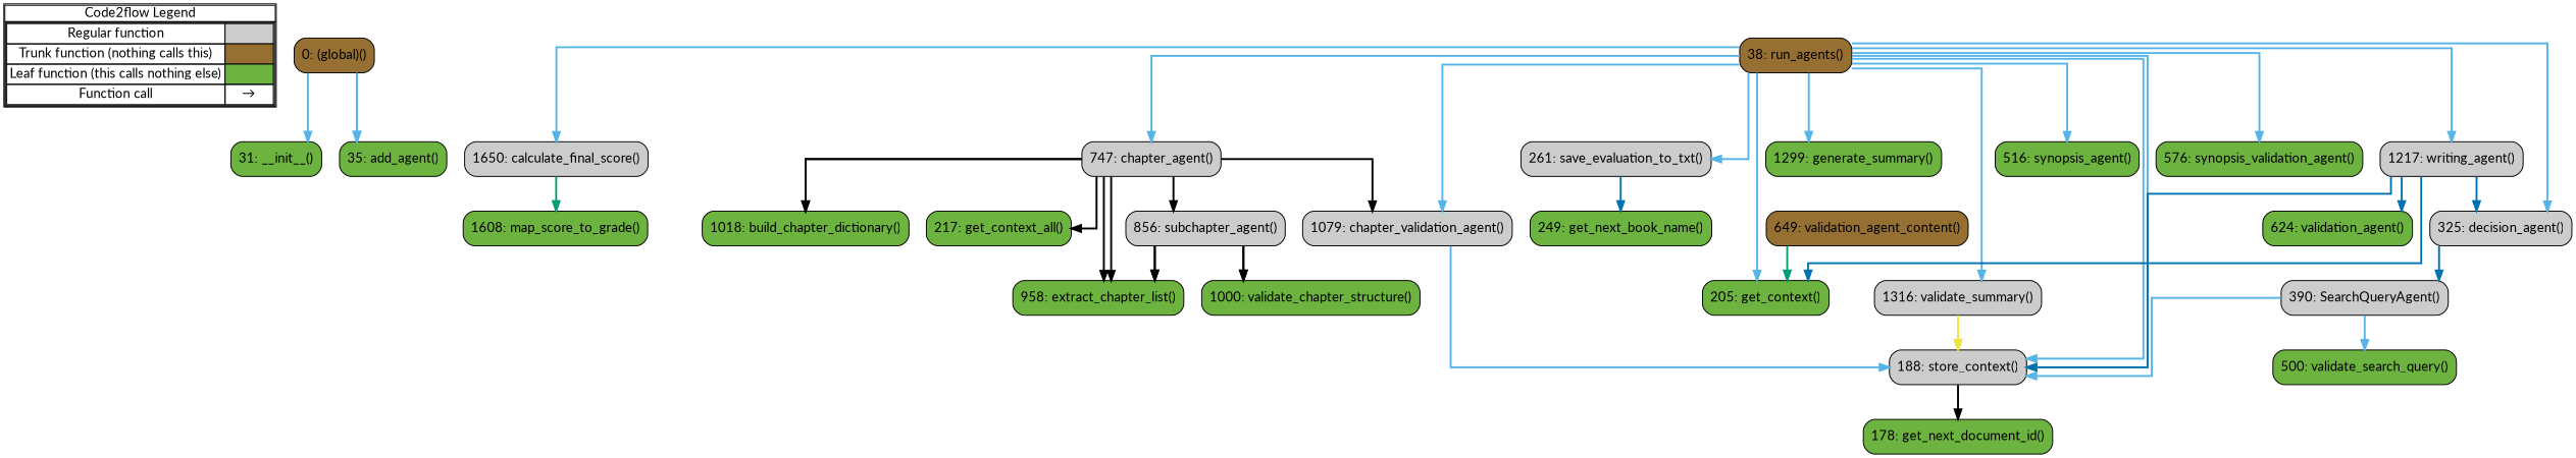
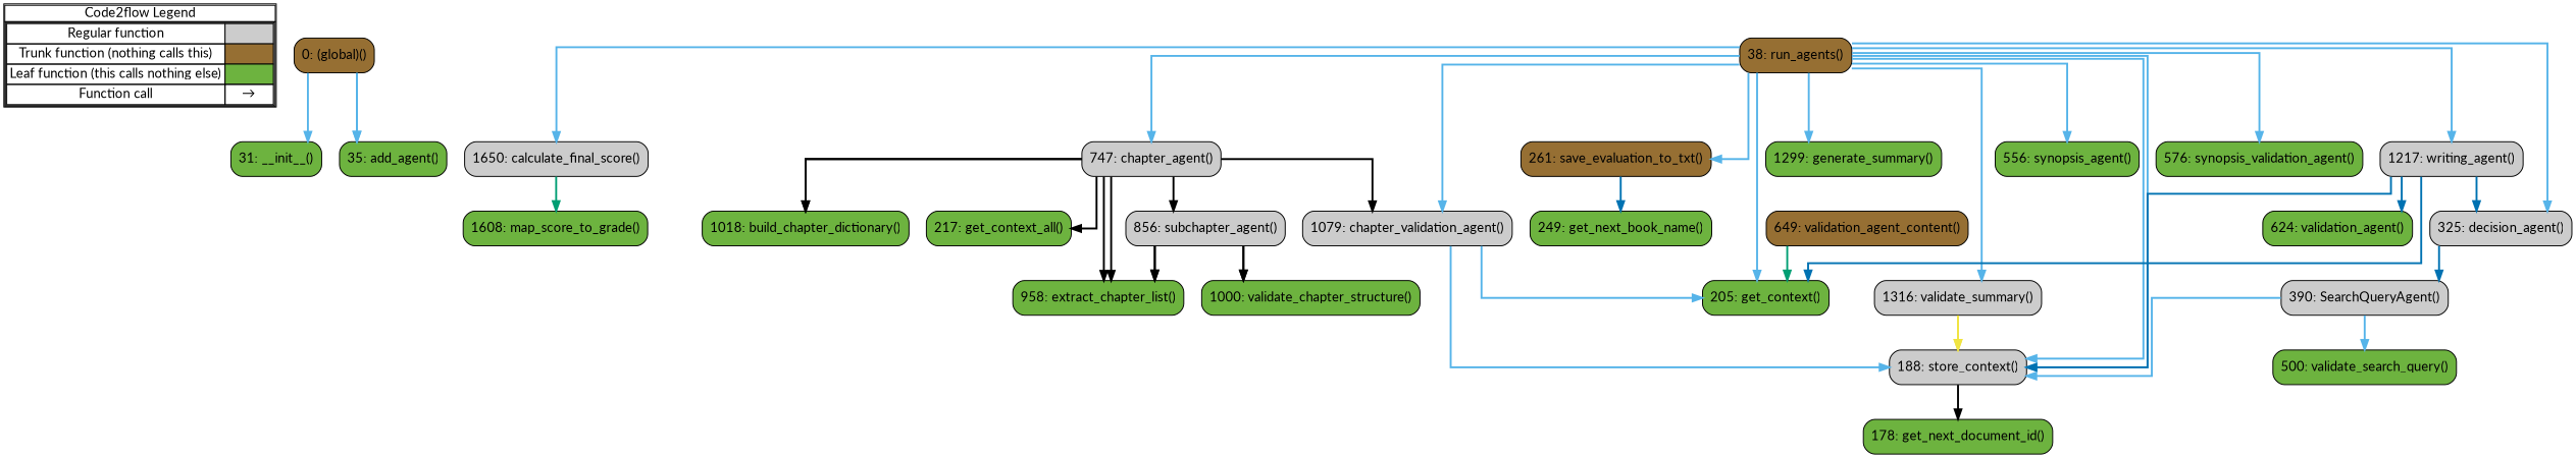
  digraph {
    concentrate=true
    fontname=Lato
    rankdir=TB
    splines=ortho
    node [fontname=Lato shape=rect fillcolor="#6db33f" style="rounded,filled"]
    edge [color="#56B4E9" fontname=Lato penwidth=2]
    n1 [label=<         <table cellspacing="0" cellpadding="0" border="1"><tr><td>Code2flow Legend</td></tr><tr><td>         <table cellspacing="0">         <tr><td>Regular function</td><td width="50px" bgcolor='#cccccc'></td></tr>         <tr><td>Trunk function (nothing calls this)</td><td bgcolor='#966F33'></td></tr>         <tr><td>Leaf function (this calls nothing else)</td><td bgcolor='#6db33f'></td></tr>         <tr><td>Function call</td><td><font color='black'>&#8594;</font></td></tr>         </table></td></tr></table>         > margin=0 shape=none fillcolor="" style=""]
    n2 [label="31: __init__()"]
    n3 [label="35: add_agent()"]
    n4 [label="205: get_context()"]
    n5 [label="217: get_context_all()"]
    n6 [label="178: get_next_document_id()"]
    n7 [fillcolor="#966F33" label="38: run_agents()"]
    n8 [fillcolor="#cccccc" label="188: store_context()"]
    n9 [fillcolor="#966F33" label="0: (global)()"]
    n10 [fillcolor="#cccccc" label="390: SearchQueryAgent()"]
    n11 [label="1018: build_chapter_dictionary()"]
    n12 [fillcolor="#cccccc" label="1650: calculate_final_score()"]
    n13 [fillcolor="#cccccc" label="747: chapter_agent()"]
    n14 [fillcolor="#cccccc" label="1079: chapter_validation_agent()"]
    n15 [fillcolor="#cccccc" label="325: decision_agent()"]
    n16 [label="958: extract_chapter_list()"]
    n17 [label="1299: generate_summary()"]
    n18 [label="249: get_next_book_name()"]
    n19 [label="1608: map_score_to_grade()"]
-   n20 [fillcolor="#cccccc" label="261: save_evaluation_to_txt()"]
+   n20 [fillcolor="#966F33" label="261: save_evaluation_to_txt()"]
    n21 [fillcolor="#cccccc" label="856: subchapter_agent()"]
-   n22 [label="516: synopsis_agent()"]
+   n22 [label="556: synopsis_agent()"]
    n23 [label="576: synopsis_validation_agent()"]
    n24 [label="1000: validate_chapter_structure()"]
    n25 [label="500: validate_search_query()"]
    n26 [fillcolor="#cccccc" label="1316: validate_summary()"]
    n27 [label="624: validation_agent()"]
    n28 [fillcolor="#966F33" label="649: validation_agent_content()"]
    n29 [fillcolor="#cccccc" label="1217: writing_agent()"]
    subgraph sub_1 {
      label=legend
      rank=min
      n1
    }
    subgraph sub_2 {
      label="File: agent"
      style=dotted
      n9
      n10
      n11
      n12
      n13
      n14
      n15
      n16
      n17
      n18
      n19
      n20
      n21
      n22
      n23
      n24
      n25
      n26
      n27
      n28
      n29
      subgraph sub_3 {
        label="Class: AgentSystem"
        style=dotted
        n2
        n3
        n4
        n5
        n6
        n7
        n8
      }
    }
    n7 -> n4
    n7 -> n8
    n7 -> n8
    n7 -> n8
    n7 -> n8
    n7 -> n12
    n7 -> n13
    n7 -> n14
    n7 -> n15
    n7 -> n17
    n7 -> n20
    n7 -> n22
    n7 -> n23
    n7 -> n26
    n7 -> n29
    n8 -> n6 [color="#000000"]
    n9 -> n2
    n9 -> n3
    n9 -> n3
    n9 -> n3
    n9 -> n3
    n9 -> n3
    n9 -> n3
    n9 -> n3
    n9 -> n3
    n9 -> n3
    n9 -> n3
    n9 -> n3
    n9 -> n3
    n9 -> n3
    n9 -> n3
    n10 -> n8
    n10 -> n25
    n12 -> n19 [color="#009E73"]
    n13 -> n5 [color="#000000"]
    n13 -> n11 [color="#000000"]
    n13 -> n11 [color="#000000"]
    n13 -> n14 [color="#000000"]
    n13 -> n16 [color="#000000"]
    n13 -> n16 [color="#000000"]
    n13 -> n21 [color="#000000"]
+   n14 -> n4
    n14 -> n8
    n15 -> n10 [color="#0072B2"]
    n20 -> n18 [color="#0072B2"]
    n21 -> n16 [color="#000000"]
    n21 -> n16 [color="#000000"]
    n21 -> n24 [color="#000000"]
    n21 -> n24 [color="#000000"]
    n26 -> n8 [color="#F0E442"]
    n26 -> n8 [color="#F0E442"]
    n28 -> n4 [color="#009E73"]
    n29 -> n4 [color="#0072B2"]
    n29 -> n8 [color="#0072B2"]
    n29 -> n15 [color="#0072B2"]
    n29 -> n27 [color="#0072B2"]
  }
